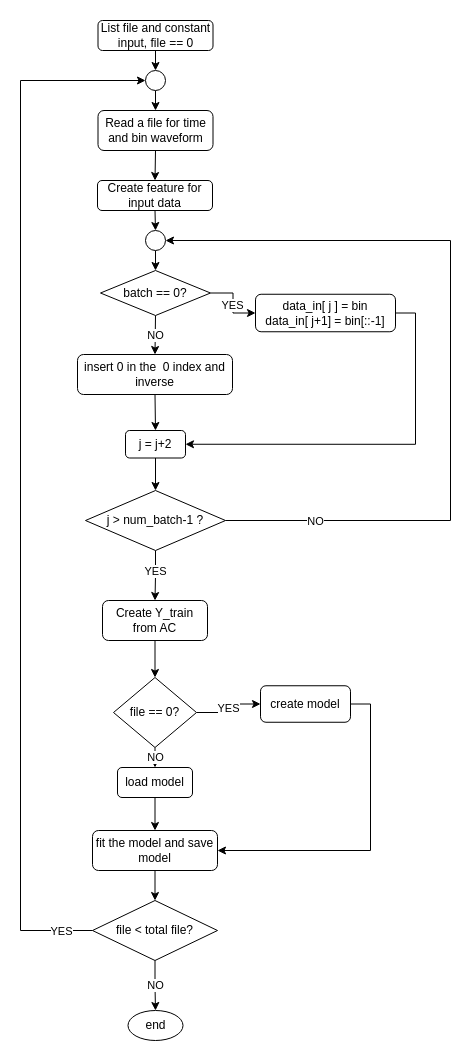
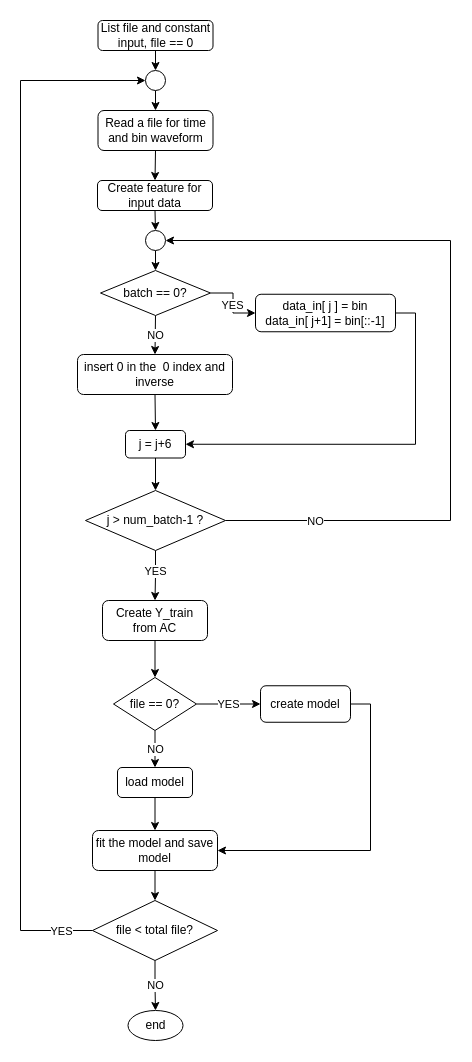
  <mxCell id="0" />
  <mxCell id="1" parent="0" />
  <mxCell id="2" style="edgeStyle=orthogonalEdgeStyle;rounded=0;orthogonalLoop=1;jettySize=auto;html=1;exitX=0.5;exitY=1;exitDx=0;exitDy=0;entryX=0.5;entryY=0;entryDx=0;entryDy=0;" edge="1" parent="1" source="3" target="5"><mxGeometry relative="1" as="geometry" /></mxCell>
  <mxCell id="3" value="List file and constant input, file == 0" style="rounded=1;whiteSpace=wrap;html=1;" vertex="1" parent="1"><mxGeometry x="97.5" y="20" width="115" height="30" as="geometry" /></mxCell>
  <mxCell id="4" style="edgeStyle=orthogonalEdgeStyle;rounded=0;orthogonalLoop=1;jettySize=auto;html=1;exitX=0.5;exitY=1;exitDx=0;exitDy=0;entryX=0.5;entryY=0;entryDx=0;entryDy=0;" edge="1" parent="1" source="5" target="7"><mxGeometry relative="1" as="geometry" /></mxCell>
  <mxCell id="5" value="" style="ellipse;whiteSpace=wrap;html=1;aspect=fixed;" vertex="1" parent="1"><mxGeometry x="145" y="70" width="20" height="20" as="geometry" /></mxCell>
  <mxCell id="6" style="edgeStyle=orthogonalEdgeStyle;rounded=0;orthogonalLoop=1;jettySize=auto;html=1;exitX=0.5;exitY=1;exitDx=0;exitDy=0;entryX=0.5;entryY=0;entryDx=0;entryDy=0;" edge="1" parent="1" source="7" target="9"><mxGeometry relative="1" as="geometry" /></mxCell>
  <mxCell id="7" value="Read a file for time and bin waveform" style="rounded=1;whiteSpace=wrap;html=1;" vertex="1" parent="1"><mxGeometry x="97.5" y="110" width="115" height="40" as="geometry" /></mxCell>
  <mxCell id="8" style="edgeStyle=orthogonalEdgeStyle;rounded=0;orthogonalLoop=1;jettySize=auto;html=1;exitX=0.5;exitY=1;exitDx=0;exitDy=0;entryX=0.5;entryY=0;entryDx=0;entryDy=0;" edge="1" parent="1" source="9" target="15"><mxGeometry relative="1" as="geometry" /></mxCell>
  <mxCell id="9" value="Create feature for input data" style="rounded=1;whiteSpace=wrap;html=1;" vertex="1" parent="1"><mxGeometry x="97" y="180" width="115" height="30" as="geometry" /></mxCell>
  <mxCell id="10" style="edgeStyle=orthogonalEdgeStyle;rounded=0;orthogonalLoop=1;jettySize=auto;html=1;exitX=1;exitY=0.5;exitDx=0;exitDy=0;entryX=0;entryY=0.5;entryDx=0;entryDy=0;" edge="1" parent="1" source="13" target="17"><mxGeometry relative="1" as="geometry" /></mxCell>
  <mxCell id="11" value="YES" style="edgeLabel;html=1;align=center;verticalAlign=middle;resizable=0;points=[];" vertex="1" connectable="0" parent="10"><mxGeometry y="-1" relative="1" as="geometry"><mxPoint y="1" as="offset" /></mxGeometry></mxCell>
  <mxCell id="12" value="NO" style="edgeStyle=orthogonalEdgeStyle;rounded=0;orthogonalLoop=1;jettySize=auto;html=1;exitX=0.5;exitY=1;exitDx=0;exitDy=0;entryX=0.5;entryY=0;entryDx=0;entryDy=0;" edge="1" parent="1" source="13" target="19"><mxGeometry relative="1" as="geometry" /></mxCell>
  <mxCell id="13" value="batch == 0?" style="rhombus;whiteSpace=wrap;html=1;" vertex="1" parent="1"><mxGeometry x="100" y="270" width="110" height="45" as="geometry" /></mxCell>
  <mxCell id="14" style="edgeStyle=orthogonalEdgeStyle;rounded=0;orthogonalLoop=1;jettySize=auto;html=1;exitX=0.5;exitY=1;exitDx=0;exitDy=0;entryX=0.5;entryY=0;entryDx=0;entryDy=0;" edge="1" parent="1" source="15" target="13"><mxGeometry relative="1" as="geometry" /></mxCell>
  <mxCell id="15" value="" style="ellipse;whiteSpace=wrap;html=1;aspect=fixed;" vertex="1" parent="1"><mxGeometry x="145" y="230" width="20" height="20" as="geometry" /></mxCell>
  <mxCell id="16" style="edgeStyle=orthogonalEdgeStyle;rounded=0;orthogonalLoop=1;jettySize=auto;html=1;exitX=1;exitY=0.5;exitDx=0;exitDy=0;entryX=1;entryY=0.5;entryDx=0;entryDy=0;" edge="1" parent="1" source="17" target="21"><mxGeometry relative="1" as="geometry" /></mxCell>
  <mxCell id="17" value="data_in[ j ] = bin&lt;br&gt;data_in[ j+1] = bin[::-1]" style="rounded=1;whiteSpace=wrap;html=1;" vertex="1" parent="1"><mxGeometry x="255" y="293.75" width="140" height="37.5" as="geometry" /></mxCell>
  <mxCell id="18" style="edgeStyle=orthogonalEdgeStyle;rounded=0;orthogonalLoop=1;jettySize=auto;html=1;exitX=0.5;exitY=1;exitDx=0;exitDy=0;entryX=0.5;entryY=0;entryDx=0;entryDy=0;" edge="1" parent="1" source="19" target="21"><mxGeometry relative="1" as="geometry" /></mxCell>
  <mxCell id="19" value="insert 0 in the &amp;nbsp;0 index and inverse" style="rounded=1;whiteSpace=wrap;html=1;" vertex="1" parent="1"><mxGeometry x="77" y="354" width="155" height="40" as="geometry" /></mxCell>
  <mxCell id="20" style="edgeStyle=orthogonalEdgeStyle;rounded=0;orthogonalLoop=1;jettySize=auto;html=1;exitX=0.5;exitY=1;exitDx=0;exitDy=0;entryX=0.5;entryY=0;entryDx=0;entryDy=0;" edge="1" parent="1" source="21" target="26"><mxGeometry relative="1" as="geometry" /></mxCell>
- <mxCell id="21" value="j = j+2" style="rounded=1;whiteSpace=wrap;html=1;" vertex="1" parent="1"><mxGeometry x="125" y="430" width="60" height="27.5" as="geometry" /></mxCell>
+ <mxCell id="21" value="j = j+6" style="rounded=1;whiteSpace=wrap;html=1;" vertex="1" parent="1"><mxGeometry x="125" y="430" width="60" height="27.5" as="geometry" /></mxCell>
  <mxCell id="22" style="edgeStyle=orthogonalEdgeStyle;rounded=0;orthogonalLoop=1;jettySize=auto;html=1;exitX=1;exitY=0.5;exitDx=0;exitDy=0;entryX=1;entryY=0.5;entryDx=0;entryDy=0;" edge="1" parent="1" source="26" target="15"><mxGeometry relative="1" as="geometry"><Array as="points"><mxPoint x="450" y="520" /><mxPoint x="450" y="240" /></Array></mxGeometry></mxCell>
  <mxCell id="23" value="NO" style="edgeLabel;html=1;align=center;verticalAlign=middle;resizable=0;points=[];" vertex="1" connectable="0" parent="22"><mxGeometry x="-0.775" relative="1" as="geometry"><mxPoint as="offset" /></mxGeometry></mxCell>
  <mxCell id="24" style="edgeStyle=orthogonalEdgeStyle;rounded=0;orthogonalLoop=1;jettySize=auto;html=1;exitX=0.5;exitY=1;exitDx=0;exitDy=0;entryX=0.5;entryY=0;entryDx=0;entryDy=0;" edge="1" parent="1" source="26" target="28"><mxGeometry relative="1" as="geometry" /></mxCell>
  <mxCell id="25" value="YES" style="edgeLabel;html=1;align=center;verticalAlign=middle;resizable=0;points=[];" vertex="1" connectable="0" parent="24"><mxGeometry x="-0.208" y="-1" relative="1" as="geometry"><mxPoint as="offset" /></mxGeometry></mxCell>
  <mxCell id="26" value="j &amp;gt; num_batch-1 ?" style="rhombus;whiteSpace=wrap;html=1;" vertex="1" parent="1"><mxGeometry x="85" y="490" width="140" height="60" as="geometry" /></mxCell>
  <mxCell id="27" style="edgeStyle=orthogonalEdgeStyle;rounded=0;orthogonalLoop=1;jettySize=auto;html=1;exitX=0.5;exitY=1;exitDx=0;exitDy=0;entryX=0.5;entryY=0;entryDx=0;entryDy=0;" edge="1" parent="1" source="28" target="31"><mxGeometry relative="1" as="geometry" /></mxCell>
  <mxCell id="28" value="Create Y_train from AC" style="rounded=1;whiteSpace=wrap;html=1;" vertex="1" parent="1"><mxGeometry x="102" y="600" width="105" height="40" as="geometry" /></mxCell>
  <mxCell id="29" value="YES" style="edgeStyle=orthogonalEdgeStyle;rounded=0;orthogonalLoop=1;jettySize=auto;html=1;exitX=1;exitY=0.5;exitDx=0;exitDy=0;entryX=0;entryY=0.5;entryDx=0;entryDy=0;" edge="1" parent="1" source="31" target="33"><mxGeometry relative="1" as="geometry" /></mxCell>
  <mxCell id="30" value="NO" style="edgeStyle=orthogonalEdgeStyle;rounded=0;orthogonalLoop=1;jettySize=auto;html=1;exitX=0.5;exitY=1;exitDx=0;exitDy=0;entryX=0.5;entryY=0;entryDx=0;entryDy=0;" edge="1" parent="1" source="31" target="35"><mxGeometry relative="1" as="geometry" /></mxCell>
- <mxCell id="31" value="file == 0?" style="rhombus;whiteSpace=wrap;html=1;" vertex="1" parent="1"><mxGeometry x="113" y="677" width="83" height="70" as="geometry" /></mxCell>
+ <mxCell id="31" value="file == 0?" style="rhombus;whiteSpace=wrap;html=1;" vertex="1" parent="1"><mxGeometry x="113" y="677" width="83" height="53" as="geometry" /></mxCell>
  <mxCell id="32" style="edgeStyle=orthogonalEdgeStyle;rounded=0;orthogonalLoop=1;jettySize=auto;html=1;exitX=1;exitY=0.5;exitDx=0;exitDy=0;entryX=1;entryY=0.5;entryDx=0;entryDy=0;" edge="1" parent="1" source="33" target="37"><mxGeometry relative="1" as="geometry" /></mxCell>
  <mxCell id="33" value="create model" style="rounded=1;whiteSpace=wrap;html=1;" vertex="1" parent="1"><mxGeometry x="260" y="685.25" width="90" height="36.5" as="geometry" /></mxCell>
  <mxCell id="34" style="edgeStyle=orthogonalEdgeStyle;rounded=0;orthogonalLoop=1;jettySize=auto;html=1;exitX=0.5;exitY=1;exitDx=0;exitDy=0;entryX=0.5;entryY=0;entryDx=0;entryDy=0;" edge="1" parent="1" source="35" target="37"><mxGeometry relative="1" as="geometry" /></mxCell>
  <mxCell id="35" value="load model" style="rounded=1;whiteSpace=wrap;html=1;" vertex="1" parent="1"><mxGeometry x="117" y="767" width="75" height="30" as="geometry" /></mxCell>
  <mxCell id="36" style="edgeStyle=orthogonalEdgeStyle;rounded=0;orthogonalLoop=1;jettySize=auto;html=1;exitX=0.5;exitY=1;exitDx=0;exitDy=0;entryX=0.5;entryY=0;entryDx=0;entryDy=0;" edge="1" parent="1" source="37" target="41"><mxGeometry relative="1" as="geometry" /></mxCell>
  <mxCell id="37" value="fit the model and save model" style="rounded=1;whiteSpace=wrap;html=1;" vertex="1" parent="1"><mxGeometry x="92" y="830" width="125" height="40" as="geometry" /></mxCell>
  <mxCell id="38" value="NO" style="edgeStyle=orthogonalEdgeStyle;rounded=0;orthogonalLoop=1;jettySize=auto;html=1;exitX=0.5;exitY=1;exitDx=0;exitDy=0;entryX=0.5;entryY=0;entryDx=0;entryDy=0;" edge="1" parent="1" source="41" target="42"><mxGeometry relative="1" as="geometry" /></mxCell>
  <mxCell id="39" style="edgeStyle=orthogonalEdgeStyle;rounded=0;orthogonalLoop=1;jettySize=auto;html=1;exitX=0;exitY=0.5;exitDx=0;exitDy=0;entryX=0;entryY=0.5;entryDx=0;entryDy=0;" edge="1" parent="1" source="41" target="5"><mxGeometry relative="1" as="geometry"><Array as="points"><mxPoint x="20" y="930" /><mxPoint x="20" y="80" /></Array></mxGeometry></mxCell>
  <mxCell id="40" value="YES" style="edgeLabel;html=1;align=center;verticalAlign=middle;resizable=0;points=[];" vertex="1" connectable="0" parent="39"><mxGeometry x="-0.939" relative="1" as="geometry"><mxPoint as="offset" /></mxGeometry></mxCell>
  <mxCell id="41" value="file &amp;lt; total file?" style="rhombus;whiteSpace=wrap;html=1;" vertex="1" parent="1"><mxGeometry x="92" y="900" width="125" height="60" as="geometry" /></mxCell>
  <mxCell id="42" value="end" style="ellipse;whiteSpace=wrap;html=1;" vertex="1" parent="1"><mxGeometry x="127.5" y="1010" width="55" height="30" as="geometry" /></mxCell>
